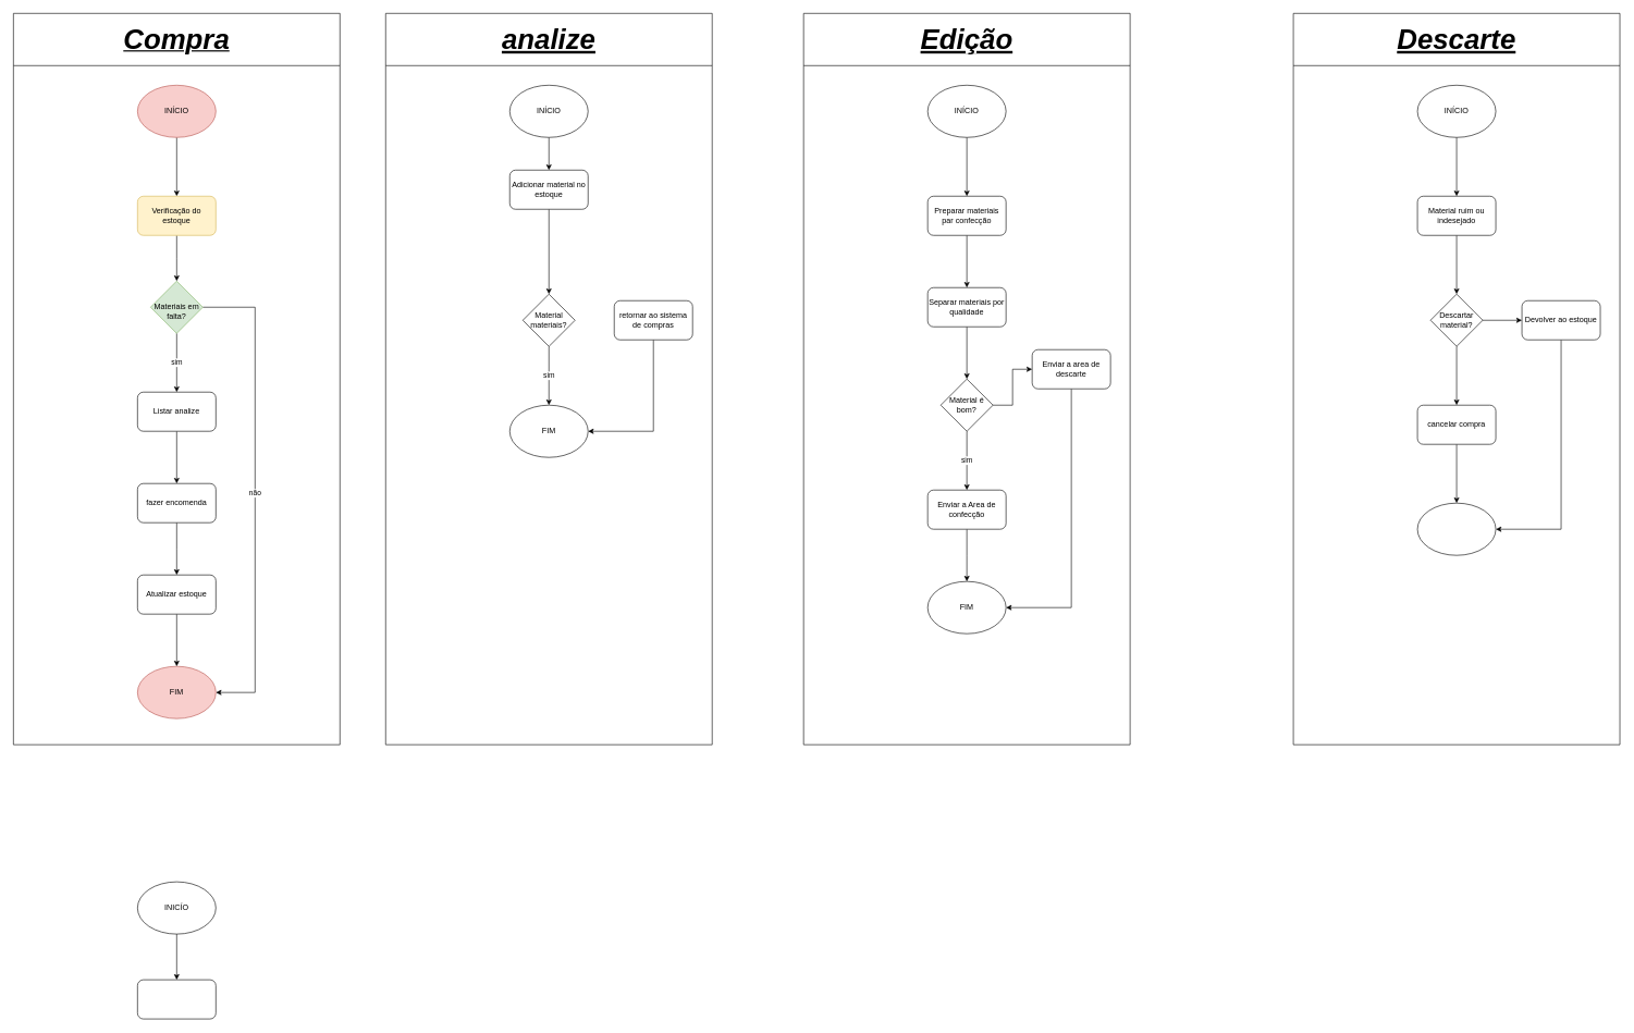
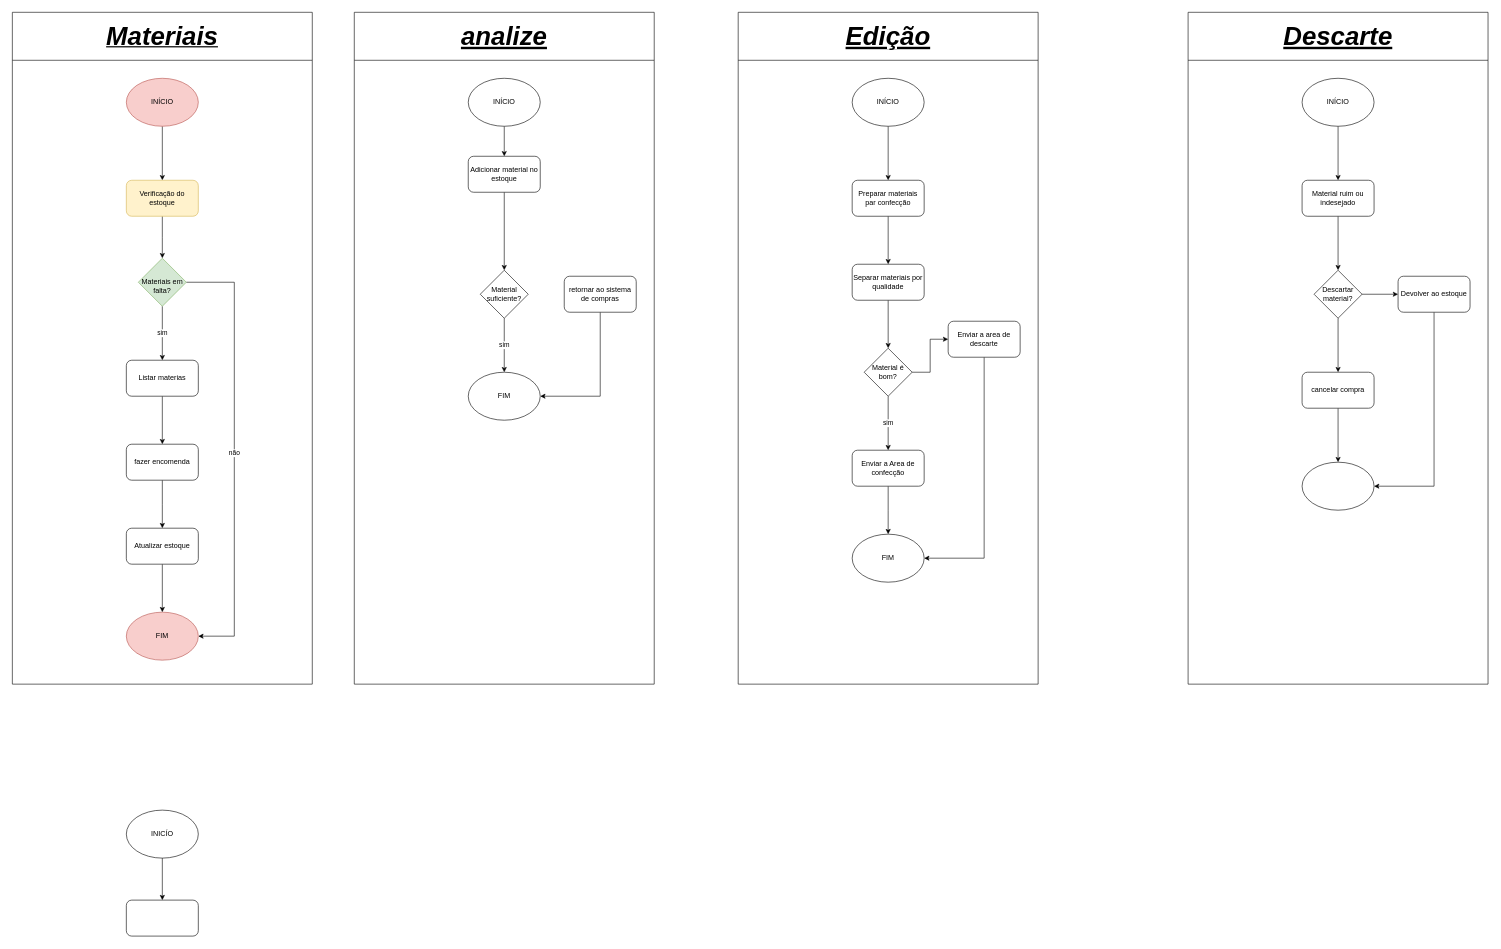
  <mxCell id="0" />
  <mxCell id="1" parent="0" />
  <mxCell id="2" value="" style="edgeStyle=orthogonalEdgeStyle;rounded=0;orthogonalLoop=1;jettySize=auto;html=1;" parent="1" source="3" target="5" edge="1"><mxGeometry relative="1" as="geometry" /></mxCell>
  <mxCell id="3" value="INÍCIO" style="ellipse;whiteSpace=wrap;html=1;fillColor=#f8cecc;strokeColor=#b85450;" parent="1" vertex="1"><mxGeometry x="210" y="130" width="120" height="80" as="geometry" /></mxCell>
  <mxCell id="4" value="" style="edgeStyle=orthogonalEdgeStyle;rounded=0;orthogonalLoop=1;jettySize=auto;html=1;" parent="1" source="5" edge="1"><mxGeometry relative="1" as="geometry"><mxPoint x="270" y="430" as="targetPoint" /></mxGeometry></mxCell>
  <mxCell id="5" value="Verificação do estoque" style="rounded=1;whiteSpace=wrap;html=1;fillColor=#fff2cc;strokeColor=#d6b656;" parent="1" vertex="1"><mxGeometry x="210" y="300" width="120" height="60" as="geometry" /></mxCell>
  <mxCell id="6" value="sim" style="edgeStyle=orthogonalEdgeStyle;rounded=0;orthogonalLoop=1;jettySize=auto;html=1;" parent="1" source="8" target="10" edge="1"><mxGeometry relative="1" as="geometry" /></mxCell>
  <mxCell id="7" value="não" style="edgeStyle=orthogonalEdgeStyle;rounded=0;orthogonalLoop=1;jettySize=auto;html=1;exitX=1;exitY=0.5;exitDx=0;exitDy=0;entryX=1;entryY=0.5;entryDx=0;entryDy=0;" parent="1" source="8" target="13" edge="1"><mxGeometry relative="1" as="geometry"><Array as="points"><mxPoint x="390" y="470" /><mxPoint x="390" y="1060" /></Array></mxGeometry></mxCell>
  <mxCell id="8" value="&lt;div&gt;&lt;br&gt;&lt;/div&gt;Materiais em falta?" style="rhombus;whiteSpace=wrap;html=1;fillColor=#d5e8d4;strokeColor=#82b366;" parent="1" vertex="1"><mxGeometry x="230" y="430" width="80" height="80" as="geometry" /></mxCell>
  <mxCell id="9" value="" style="edgeStyle=orthogonalEdgeStyle;rounded=0;orthogonalLoop=1;jettySize=auto;html=1;" parent="1" source="10" target="12" edge="1"><mxGeometry relative="1" as="geometry" /></mxCell>
- <mxCell id="10" value="Listar analize" style="rounded=1;whiteSpace=wrap;html=1;" parent="1" vertex="1"><mxGeometry x="210" y="600" width="120" height="60" as="geometry" /></mxCell>
+ <mxCell id="10" value="Listar materias" style="rounded=1;whiteSpace=wrap;html=1;" parent="1" vertex="1"><mxGeometry x="210" y="600" width="120" height="60" as="geometry" /></mxCell>
  <mxCell id="11" value="" style="edgeStyle=orthogonalEdgeStyle;rounded=0;orthogonalLoop=1;jettySize=auto;html=1;" parent="1" source="12" edge="1"><mxGeometry relative="1" as="geometry"><mxPoint x="270" y="880" as="targetPoint" /></mxGeometry></mxCell>
  <mxCell id="12" value="fazer encomenda" style="rounded=1;whiteSpace=wrap;html=1;" parent="1" vertex="1"><mxGeometry x="210" y="740" width="120" height="60" as="geometry" /></mxCell>
  <mxCell id="13" value="FIM" style="ellipse;whiteSpace=wrap;html=1;fillColor=#f8cecc;strokeColor=#b85450;" parent="1" vertex="1"><mxGeometry x="210" y="1020" width="120" height="80" as="geometry" /></mxCell>
  <mxCell id="14" value="" style="edgeStyle=orthogonalEdgeStyle;rounded=0;orthogonalLoop=1;jettySize=auto;html=1;" parent="1" source="15" target="13" edge="1"><mxGeometry relative="1" as="geometry" /></mxCell>
  <mxCell id="15" value="Atualizar estoque" style="rounded=1;whiteSpace=wrap;html=1;" parent="1" vertex="1"><mxGeometry x="210" y="880" width="120" height="60" as="geometry" /></mxCell>
- <mxCell id="16" value="&lt;h1&gt;&lt;i&gt;&lt;u&gt;&lt;font style=&quot;font-size: 43px;&quot;&gt;Compra&lt;/font&gt;&lt;/u&gt;&lt;/i&gt;&lt;/h1&gt;" style="swimlane;whiteSpace=wrap;html=1;startSize=80;" parent="1" vertex="1"><mxGeometry x="20" y="20" width="500" height="1120" as="geometry" /></mxCell>
+ <mxCell id="16" value="&lt;h1&gt;&lt;i&gt;&lt;u&gt;&lt;font style=&quot;font-size: 43px;&quot;&gt;Materiais&lt;/font&gt;&lt;/u&gt;&lt;/i&gt;&lt;/h1&gt;" style="swimlane;whiteSpace=wrap;html=1;startSize=80;" parent="1" vertex="1"><mxGeometry x="20" y="20" width="500" height="1120" as="geometry" /></mxCell>
  <mxCell id="17" value="" style="edgeStyle=orthogonalEdgeStyle;rounded=0;orthogonalLoop=1;jettySize=auto;html=1;" parent="1" source="18" target="20" edge="1"><mxGeometry relative="1" as="geometry" /></mxCell>
  <mxCell id="18" value="INÍCIO" style="ellipse;whiteSpace=wrap;html=1;" parent="1" vertex="1"><mxGeometry x="780" y="130" width="120" height="80" as="geometry" /></mxCell>
  <mxCell id="19" value="" style="edgeStyle=orthogonalEdgeStyle;rounded=0;orthogonalLoop=1;jettySize=auto;html=1;" parent="1" source="20" target="22" edge="1"><mxGeometry relative="1" as="geometry" /></mxCell>
  <mxCell id="20" value="Adicionar material no estoque" style="rounded=1;whiteSpace=wrap;html=1;" parent="1" vertex="1"><mxGeometry x="780" y="260" width="120" height="60" as="geometry" /></mxCell>
  <mxCell id="21" value="sim" style="edgeStyle=orthogonalEdgeStyle;rounded=0;orthogonalLoop=1;jettySize=auto;html=1;" parent="1" source="22" target="23" edge="1"><mxGeometry relative="1" as="geometry" /></mxCell>
- <mxCell id="22" value="Material materiais?" style="rhombus;whiteSpace=wrap;html=1;" parent="1" vertex="1"><mxGeometry x="800" y="450" width="80" height="80" as="geometry" /></mxCell>
+ <mxCell id="22" value="Material suficiente?" style="rhombus;whiteSpace=wrap;html=1;" parent="1" vertex="1"><mxGeometry x="800" y="450" width="80" height="80" as="geometry" /></mxCell>
  <mxCell id="23" value="FIM" style="ellipse;whiteSpace=wrap;html=1;" parent="1" vertex="1"><mxGeometry x="780" y="620" width="120" height="80" as="geometry" /></mxCell>
  <mxCell id="24" style="edgeStyle=orthogonalEdgeStyle;rounded=0;orthogonalLoop=1;jettySize=auto;html=1;exitX=0.5;exitY=1;exitDx=0;exitDy=0;entryX=1;entryY=0.5;entryDx=0;entryDy=0;" parent="1" source="25" target="23" edge="1"><mxGeometry relative="1" as="geometry" /></mxCell>
  <mxCell id="25" value="retornar ao sistema de compras" style="rounded=1;whiteSpace=wrap;html=1;" parent="1" vertex="1"><mxGeometry x="940" y="460" width="120" height="60" as="geometry" /></mxCell>
  <mxCell id="26" value="&lt;h1&gt;&lt;span style=&quot;font-size: 43px;&quot;&gt;&lt;i&gt;&lt;u&gt;analize&lt;/u&gt;&lt;/i&gt;&lt;/span&gt;&lt;/h1&gt;" style="swimlane;whiteSpace=wrap;html=1;startSize=80;" parent="1" vertex="1"><mxGeometry x="590" y="20" width="500" height="1120" as="geometry" /></mxCell>
  <mxCell id="27" value="" style="edgeStyle=orthogonalEdgeStyle;rounded=0;orthogonalLoop=1;jettySize=auto;html=1;" parent="1" source="28" target="30" edge="1"><mxGeometry relative="1" as="geometry" /></mxCell>
  <mxCell id="28" value="INÍCIO" style="ellipse;whiteSpace=wrap;html=1;" parent="1" vertex="1"><mxGeometry x="1420" y="130" width="120" height="80" as="geometry" /></mxCell>
  <mxCell id="29" value="" style="edgeStyle=orthogonalEdgeStyle;rounded=0;orthogonalLoop=1;jettySize=auto;html=1;" parent="1" source="30" target="32" edge="1"><mxGeometry relative="1" as="geometry" /></mxCell>
  <mxCell id="30" value="Preparar materiais par confecção" style="rounded=1;whiteSpace=wrap;html=1;" parent="1" vertex="1"><mxGeometry x="1420" y="300" width="120" height="60" as="geometry" /></mxCell>
  <mxCell id="31" value="" style="edgeStyle=orthogonalEdgeStyle;rounded=0;orthogonalLoop=1;jettySize=auto;html=1;" parent="1" source="32" target="35" edge="1"><mxGeometry relative="1" as="geometry" /></mxCell>
  <mxCell id="32" value="Separar materiais por qualidade" style="rounded=1;whiteSpace=wrap;html=1;" parent="1" vertex="1"><mxGeometry x="1420" y="440" width="120" height="60" as="geometry" /></mxCell>
  <mxCell id="33" value="sim" style="edgeStyle=orthogonalEdgeStyle;rounded=0;orthogonalLoop=1;jettySize=auto;html=1;" parent="1" source="35" target="37" edge="1"><mxGeometry relative="1" as="geometry" /></mxCell>
  <mxCell id="34" value="" style="edgeStyle=orthogonalEdgeStyle;rounded=0;orthogonalLoop=1;jettySize=auto;html=1;" parent="1" source="35" target="40" edge="1"><mxGeometry relative="1" as="geometry" /></mxCell>
  <mxCell id="35" value="Material é bom?" style="rhombus;whiteSpace=wrap;html=1;" parent="1" vertex="1"><mxGeometry x="1440" y="580" width="80" height="80" as="geometry" /></mxCell>
  <mxCell id="36" value="" style="edgeStyle=orthogonalEdgeStyle;rounded=0;orthogonalLoop=1;jettySize=auto;html=1;" parent="1" source="37" edge="1"><mxGeometry relative="1" as="geometry"><mxPoint x="1480" y="890" as="targetPoint" /></mxGeometry></mxCell>
  <mxCell id="37" value="Enviar a Area de confecção" style="rounded=1;whiteSpace=wrap;html=1;" parent="1" vertex="1"><mxGeometry x="1420" y="750" width="120" height="60" as="geometry" /></mxCell>
  <mxCell id="38" value="FIM" style="ellipse;whiteSpace=wrap;html=1;" parent="1" vertex="1"><mxGeometry x="1420" y="890" width="120" height="80" as="geometry" /></mxCell>
  <mxCell id="39" style="edgeStyle=orthogonalEdgeStyle;rounded=0;orthogonalLoop=1;jettySize=auto;html=1;exitX=0.5;exitY=1;exitDx=0;exitDy=0;entryX=1;entryY=0.5;entryDx=0;entryDy=0;" parent="1" source="40" target="38" edge="1"><mxGeometry relative="1" as="geometry" /></mxCell>
  <mxCell id="40" value="Enviar a area de descarte" style="rounded=1;whiteSpace=wrap;html=1;" parent="1" vertex="1"><mxGeometry x="1580" y="535" width="120" height="60" as="geometry" /></mxCell>
  <mxCell id="41" value="&lt;h1&gt;&lt;span style=&quot;font-size: 43px;&quot;&gt;&lt;i&gt;&lt;u&gt;Edição&lt;/u&gt;&lt;/i&gt;&lt;/span&gt;&lt;/h1&gt;" style="swimlane;whiteSpace=wrap;html=1;startSize=80;" parent="1" vertex="1"><mxGeometry x="1230" y="20" width="500" height="1120" as="geometry" /></mxCell>
  <mxCell id="42" value="" style="edgeStyle=orthogonalEdgeStyle;rounded=0;orthogonalLoop=1;jettySize=auto;html=1;" parent="1" source="43" target="45" edge="1"><mxGeometry relative="1" as="geometry" /></mxCell>
  <mxCell id="43" value="INÍCIO" style="ellipse;whiteSpace=wrap;html=1;" parent="1" vertex="1"><mxGeometry x="2170" y="130" width="120" height="80" as="geometry" /></mxCell>
  <mxCell id="44" value="" style="edgeStyle=orthogonalEdgeStyle;rounded=0;orthogonalLoop=1;jettySize=auto;html=1;" parent="1" source="45" target="48" edge="1"><mxGeometry relative="1" as="geometry" /></mxCell>
  <mxCell id="45" value="Material ruim ou indesejado" style="rounded=1;whiteSpace=wrap;html=1;" parent="1" vertex="1"><mxGeometry x="2170" y="300" width="120" height="60" as="geometry" /></mxCell>
  <mxCell id="46" value="" style="edgeStyle=orthogonalEdgeStyle;rounded=0;orthogonalLoop=1;jettySize=auto;html=1;" parent="1" source="48" target="50" edge="1"><mxGeometry relative="1" as="geometry" /></mxCell>
  <mxCell id="47" value="" style="edgeStyle=orthogonalEdgeStyle;rounded=0;orthogonalLoop=1;jettySize=auto;html=1;" parent="1" source="48" target="53" edge="1"><mxGeometry relative="1" as="geometry" /></mxCell>
  <mxCell id="48" value="Descartar&lt;div&gt;material?&lt;/div&gt;" style="rhombus;whiteSpace=wrap;html=1;" parent="1" vertex="1"><mxGeometry x="2190" y="450" width="80" height="80" as="geometry" /></mxCell>
  <mxCell id="49" value="" style="edgeStyle=orthogonalEdgeStyle;rounded=0;orthogonalLoop=1;jettySize=auto;html=1;" parent="1" source="50" target="51" edge="1"><mxGeometry relative="1" as="geometry" /></mxCell>
  <mxCell id="50" value="cancelar compra" style="rounded=1;whiteSpace=wrap;html=1;" parent="1" vertex="1"><mxGeometry x="2170" y="620" width="120" height="60" as="geometry" /></mxCell>
  <mxCell id="51" value="" style="ellipse;whiteSpace=wrap;html=1;" parent="1" vertex="1"><mxGeometry x="2170" y="770" width="120" height="80" as="geometry" /></mxCell>
  <mxCell id="52" style="edgeStyle=orthogonalEdgeStyle;rounded=0;orthogonalLoop=1;jettySize=auto;html=1;exitX=0.5;exitY=1;exitDx=0;exitDy=0;entryX=1;entryY=0.5;entryDx=0;entryDy=0;" parent="1" source="53" target="51" edge="1"><mxGeometry relative="1" as="geometry" /></mxCell>
  <mxCell id="53" value="Devolver ao estoque" style="rounded=1;whiteSpace=wrap;html=1;" parent="1" vertex="1"><mxGeometry x="2330" y="460" width="120" height="60" as="geometry" /></mxCell>
  <mxCell id="54" value="&lt;h1&gt;&lt;span style=&quot;font-size: 43px;&quot;&gt;&lt;i&gt;&lt;u&gt;Descarte&lt;/u&gt;&lt;/i&gt;&lt;/span&gt;&lt;/h1&gt;" style="swimlane;whiteSpace=wrap;html=1;startSize=80;" parent="1" vertex="1"><mxGeometry x="1980" y="20" width="500" height="1120" as="geometry" /></mxCell>
  <mxCell id="55" value="" style="edgeStyle=orthogonalEdgeStyle;rounded=0;orthogonalLoop=1;jettySize=auto;html=1;" edge="1" parent="1" source="56" target="57"><mxGeometry relative="1" as="geometry" /></mxCell>
  <mxCell id="56" value="INICÍO" style="ellipse;whiteSpace=wrap;html=1;" vertex="1" parent="1"><mxGeometry x="210" y="1350" width="120" height="80" as="geometry" /></mxCell>
  <mxCell id="57" value="" style="rounded=1;whiteSpace=wrap;html=1;" vertex="1" parent="1"><mxGeometry x="210" y="1500" width="120" height="60" as="geometry" /></mxCell>
